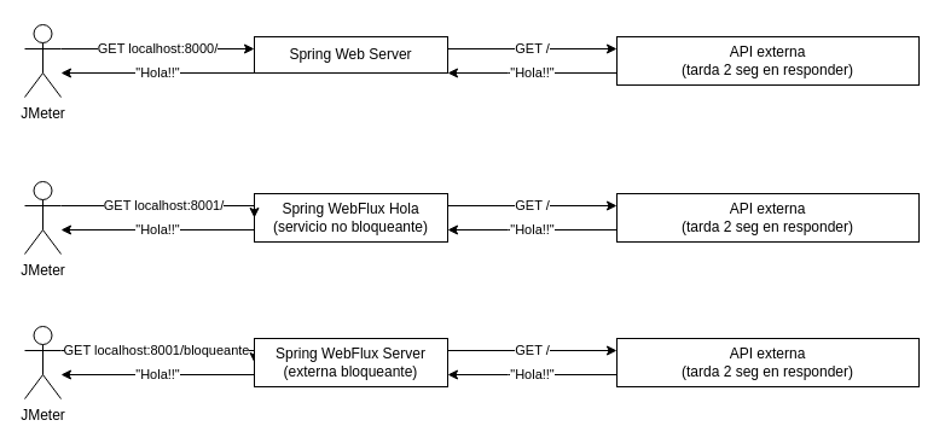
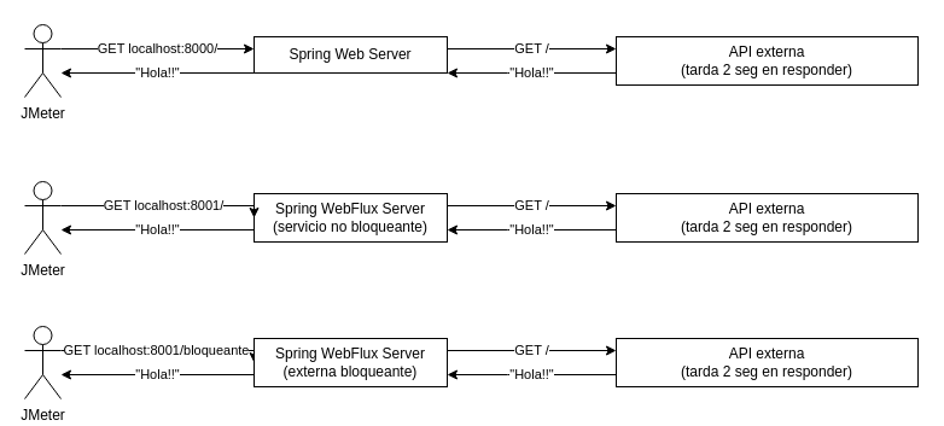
  <mxCell id="0" />
  <mxCell id="1" parent="0" />
  <mxCell id="2" value="GET /" style="edgeStyle=orthogonalEdgeStyle;rounded=0;orthogonalLoop=1;jettySize=auto;html=1;" edge="1" parent="1" source="4" target="6"><mxGeometry relative="1" as="geometry"><Array as="points"><mxPoint x="440" y="40" /><mxPoint x="440" y="40" /></Array></mxGeometry></mxCell>
  <mxCell id="3" value="&quot;Hola!!&quot;" style="edgeStyle=orthogonalEdgeStyle;rounded=0;orthogonalLoop=1;jettySize=auto;html=1;" edge="1" parent="1" source="4" target="8"><mxGeometry relative="1" as="geometry"><Array as="points"><mxPoint x="140" y="60" /><mxPoint x="140" y="60" /></Array></mxGeometry></mxCell>
  <mxCell id="4" value="Spring Web Server" style="rounded=0;whiteSpace=wrap;html=1;" vertex="1" parent="1"><mxGeometry x="210" y="30" width="160" height="30" as="geometry" /></mxCell>
  <mxCell id="5" value="&quot;Hola!!&quot;" style="edgeStyle=orthogonalEdgeStyle;rounded=0;orthogonalLoop=1;jettySize=auto;html=1;" edge="1" parent="1" source="6" target="4"><mxGeometry relative="1" as="geometry"><Array as="points"><mxPoint x="420" y="60" /><mxPoint x="420" y="60" /></Array></mxGeometry></mxCell>
  <mxCell id="6" value="API externa &lt;br&gt;(tarda 2 seg&amp;nbsp;en responder)" style="rounded=0;whiteSpace=wrap;html=1;" vertex="1" parent="1"><mxGeometry x="510" y="30" width="250" height="40" as="geometry" /></mxCell>
  <mxCell id="7" value="GET localhost:8000/" style="edgeStyle=orthogonalEdgeStyle;rounded=0;orthogonalLoop=1;jettySize=auto;html=1;" edge="1" parent="1" source="8" target="4"><mxGeometry relative="1" as="geometry"><Array as="points"><mxPoint x="140" y="40" /><mxPoint x="140" y="40" /></Array></mxGeometry></mxCell>
  <mxCell id="8" value="JMeter" style="shape=umlActor;verticalLabelPosition=bottom;labelBackgroundColor=#ffffff;verticalAlign=top;html=1;outlineConnect=0;" vertex="1" parent="1"><mxGeometry y="20" width="30" height="60" as="geometry" x="20" /></mxCell>
  <mxCell id="9" value="GET /" style="edgeStyle=orthogonalEdgeStyle;rounded=0;orthogonalLoop=1;jettySize=auto;html=1;" edge="1" parent="1" source="11" target="13"><mxGeometry relative="1" as="geometry"><Array as="points"><mxPoint x="440" y="170" /><mxPoint x="440" y="170" /></Array></mxGeometry></mxCell>
  <mxCell id="10" value="&quot;Hola!!&quot;" style="edgeStyle=orthogonalEdgeStyle;rounded=0;orthogonalLoop=1;jettySize=auto;html=1;" edge="1" parent="1" source="11" target="15"><mxGeometry relative="1" as="geometry"><Array as="points"><mxPoint x="120" y="190" /><mxPoint x="120" y="190" /></Array></mxGeometry></mxCell>
- <mxCell id="11" value="Spring WebFlux&amp;nbsp;Hola&lt;br&gt;(servicio no bloqueante)" style="rounded=0;whiteSpace=wrap;html=1;" vertex="1" parent="1"><mxGeometry x="210" y="160" width="160" height="40" as="geometry" /></mxCell>
+ <mxCell id="11" value="Spring WebFlux&amp;nbsp;Server&lt;br&gt;(servicio no bloqueante)" style="rounded=0;whiteSpace=wrap;html=1;" vertex="1" parent="1"><mxGeometry x="210" y="160" width="160" height="40" as="geometry" /></mxCell>
  <mxCell id="12" value="&quot;Hola!!&quot;" style="edgeStyle=orthogonalEdgeStyle;rounded=0;orthogonalLoop=1;jettySize=auto;html=1;" edge="1" parent="1" source="13" target="11"><mxGeometry relative="1" as="geometry"><Array as="points"><mxPoint x="420" y="190" /><mxPoint x="420" y="190" /></Array></mxGeometry></mxCell>
  <mxCell id="13" value="API externa &lt;br&gt;(tarda 2 seg&amp;nbsp;en responder)" style="rounded=0;whiteSpace=wrap;html=1;" vertex="1" parent="1"><mxGeometry x="510" y="160" width="250" height="40" as="geometry" /></mxCell>
  <mxCell id="14" value="GET localhost:8001/" style="edgeStyle=orthogonalEdgeStyle;rounded=0;orthogonalLoop=1;jettySize=auto;html=1;" edge="1" parent="1" source="15"><mxGeometry relative="1" as="geometry"><mxPoint x="210" y="180" as="targetPoint" /><Array as="points"><mxPoint x="210" y="170" /></Array></mxGeometry></mxCell>
  <mxCell id="15" value="JMeter" style="shape=umlActor;verticalLabelPosition=bottom;labelBackgroundColor=#ffffff;verticalAlign=top;html=1;outlineConnect=0;" vertex="1" parent="1"><mxGeometry y="150" width="30" height="60" as="geometry" x="20" /></mxCell>
  <mxCell id="16" value="GET localhost:8001/bloqueante" style="edgeStyle=orthogonalEdgeStyle;rounded=0;orthogonalLoop=1;jettySize=auto;html=1;" edge="1" parent="1" source="17"><mxGeometry x="-0.067" relative="1" as="geometry"><mxPoint x="210" y="300" as="targetPoint" /><Array as="points"><mxPoint x="210" y="290" /></Array><mxPoint as="offset" /></mxGeometry></mxCell>
  <mxCell id="17" value="JMeter" style="shape=umlActor;verticalLabelPosition=bottom;labelBackgroundColor=#ffffff;verticalAlign=top;html=1;outlineConnect=0;" vertex="1" parent="1"><mxGeometry y="270" width="30" height="60" as="geometry" x="20" /></mxCell>
  <mxCell id="18" value="GET /" style="edgeStyle=orthogonalEdgeStyle;rounded=0;orthogonalLoop=1;jettySize=auto;html=1;" edge="1" parent="1" source="20" target="22"><mxGeometry relative="1" as="geometry"><Array as="points"><mxPoint x="440" y="290" /><mxPoint x="440" y="290" /></Array></mxGeometry></mxCell>
  <mxCell id="19" value="&quot;Hola!!&quot;" style="edgeStyle=orthogonalEdgeStyle;rounded=0;orthogonalLoop=1;jettySize=auto;html=1;" edge="1" parent="1" source="20" target="17"><mxGeometry relative="1" as="geometry"><Array as="points"><mxPoint x="120" y="310" /><mxPoint x="120" y="310" /></Array></mxGeometry></mxCell>
  <mxCell id="20" value="Spring WebFlux&amp;nbsp;Server&lt;br&gt;(externa bloqueante)" style="rounded=0;whiteSpace=wrap;html=1;" vertex="1" parent="1"><mxGeometry x="210" y="280" width="160" height="40" as="geometry" /></mxCell>
  <mxCell id="21" value="&quot;Hola!!&quot;" style="edgeStyle=orthogonalEdgeStyle;rounded=0;orthogonalLoop=1;jettySize=auto;html=1;" edge="1" parent="1" source="22" target="20"><mxGeometry relative="1" as="geometry"><Array as="points"><mxPoint x="420" y="310" /><mxPoint x="420" y="310" /></Array></mxGeometry></mxCell>
  <mxCell id="22" value="API externa &lt;br&gt;(tarda 2 seg&amp;nbsp;en responder)" style="rounded=0;whiteSpace=wrap;html=1;" vertex="1" parent="1"><mxGeometry x="510" y="280" width="250" height="40" as="geometry" /></mxCell>
